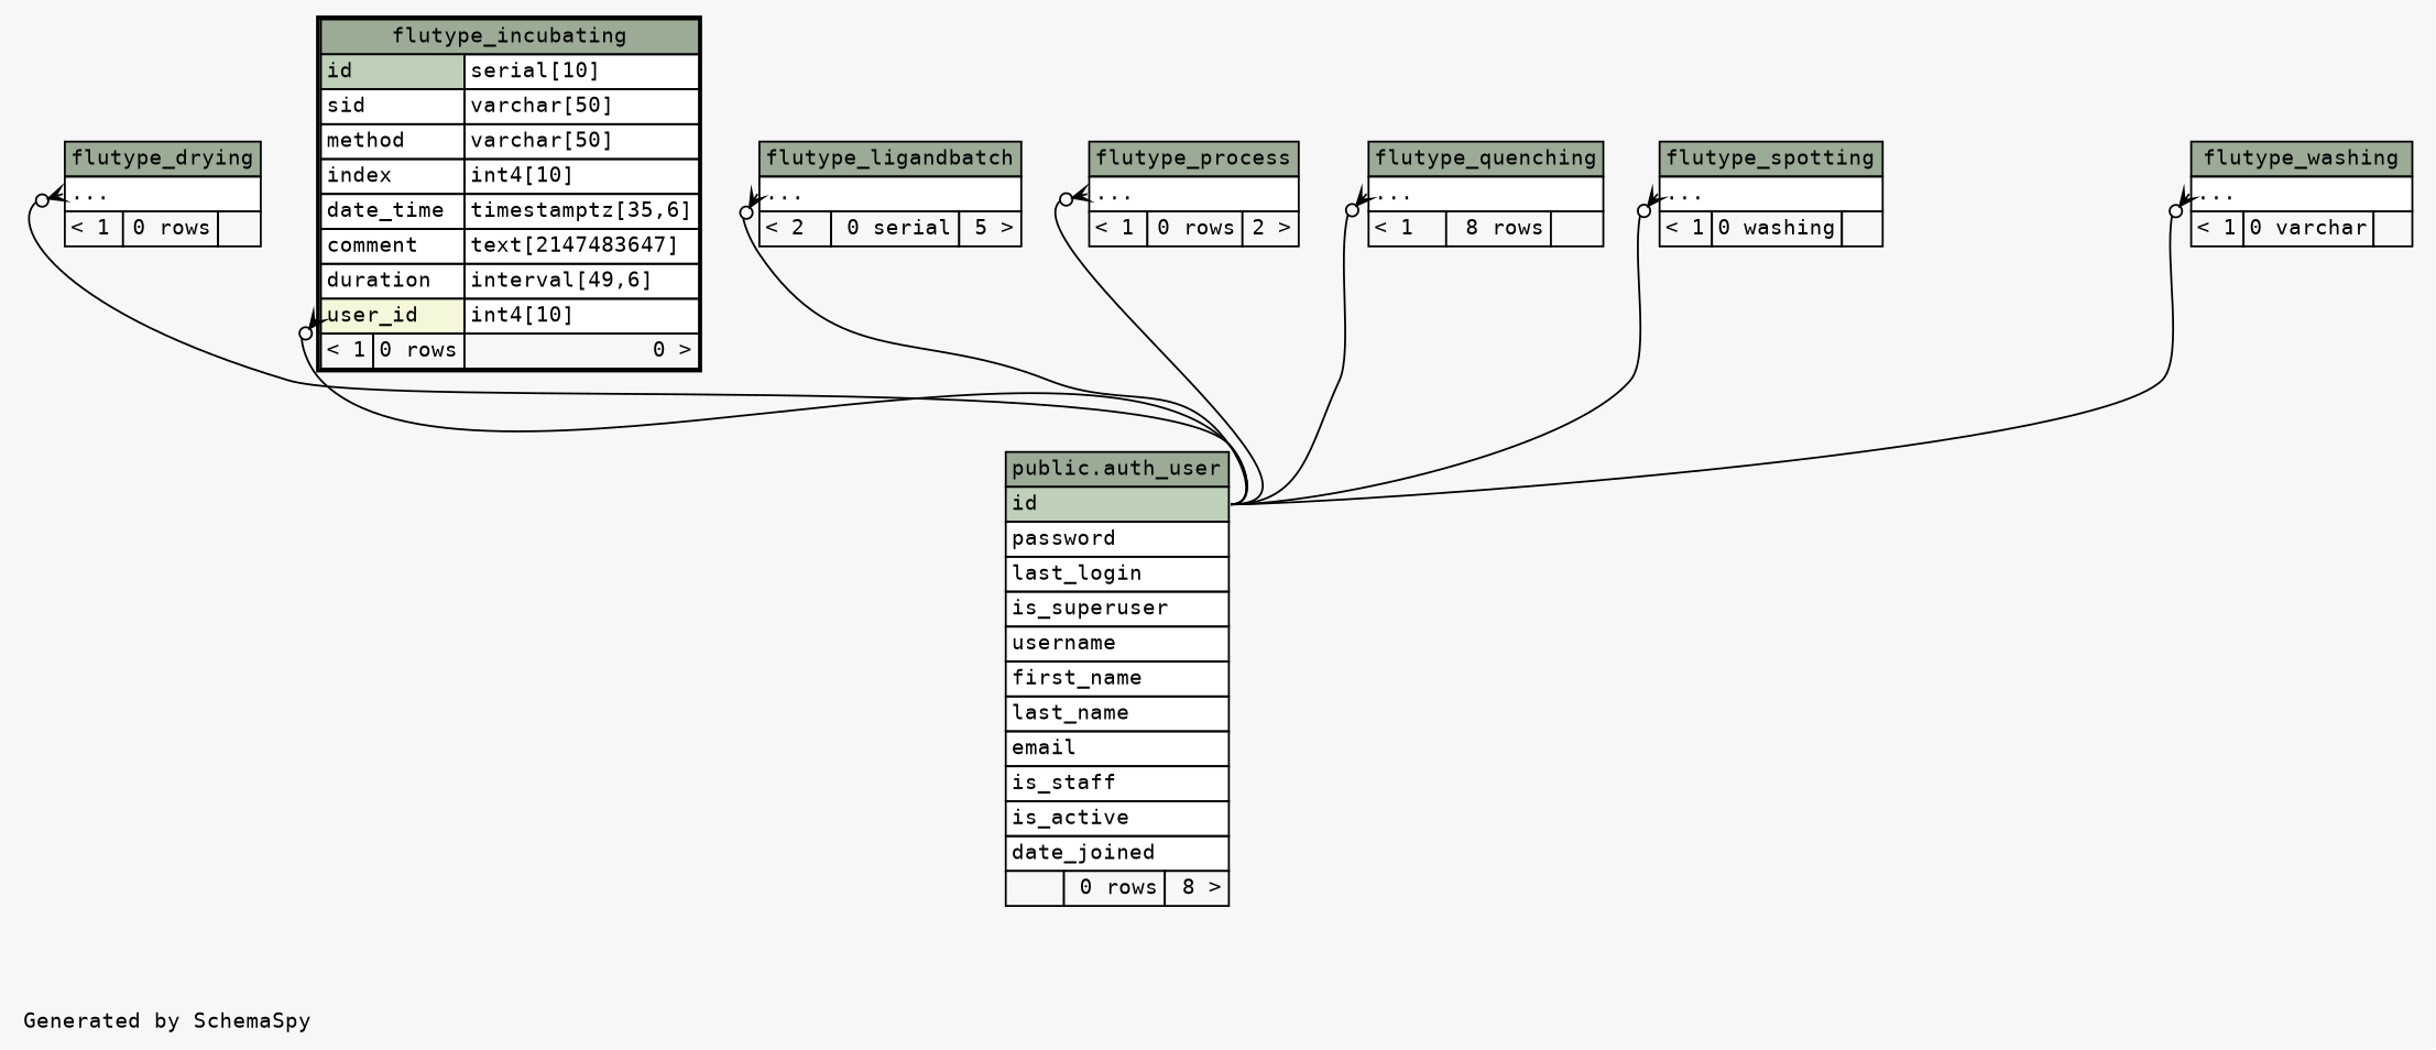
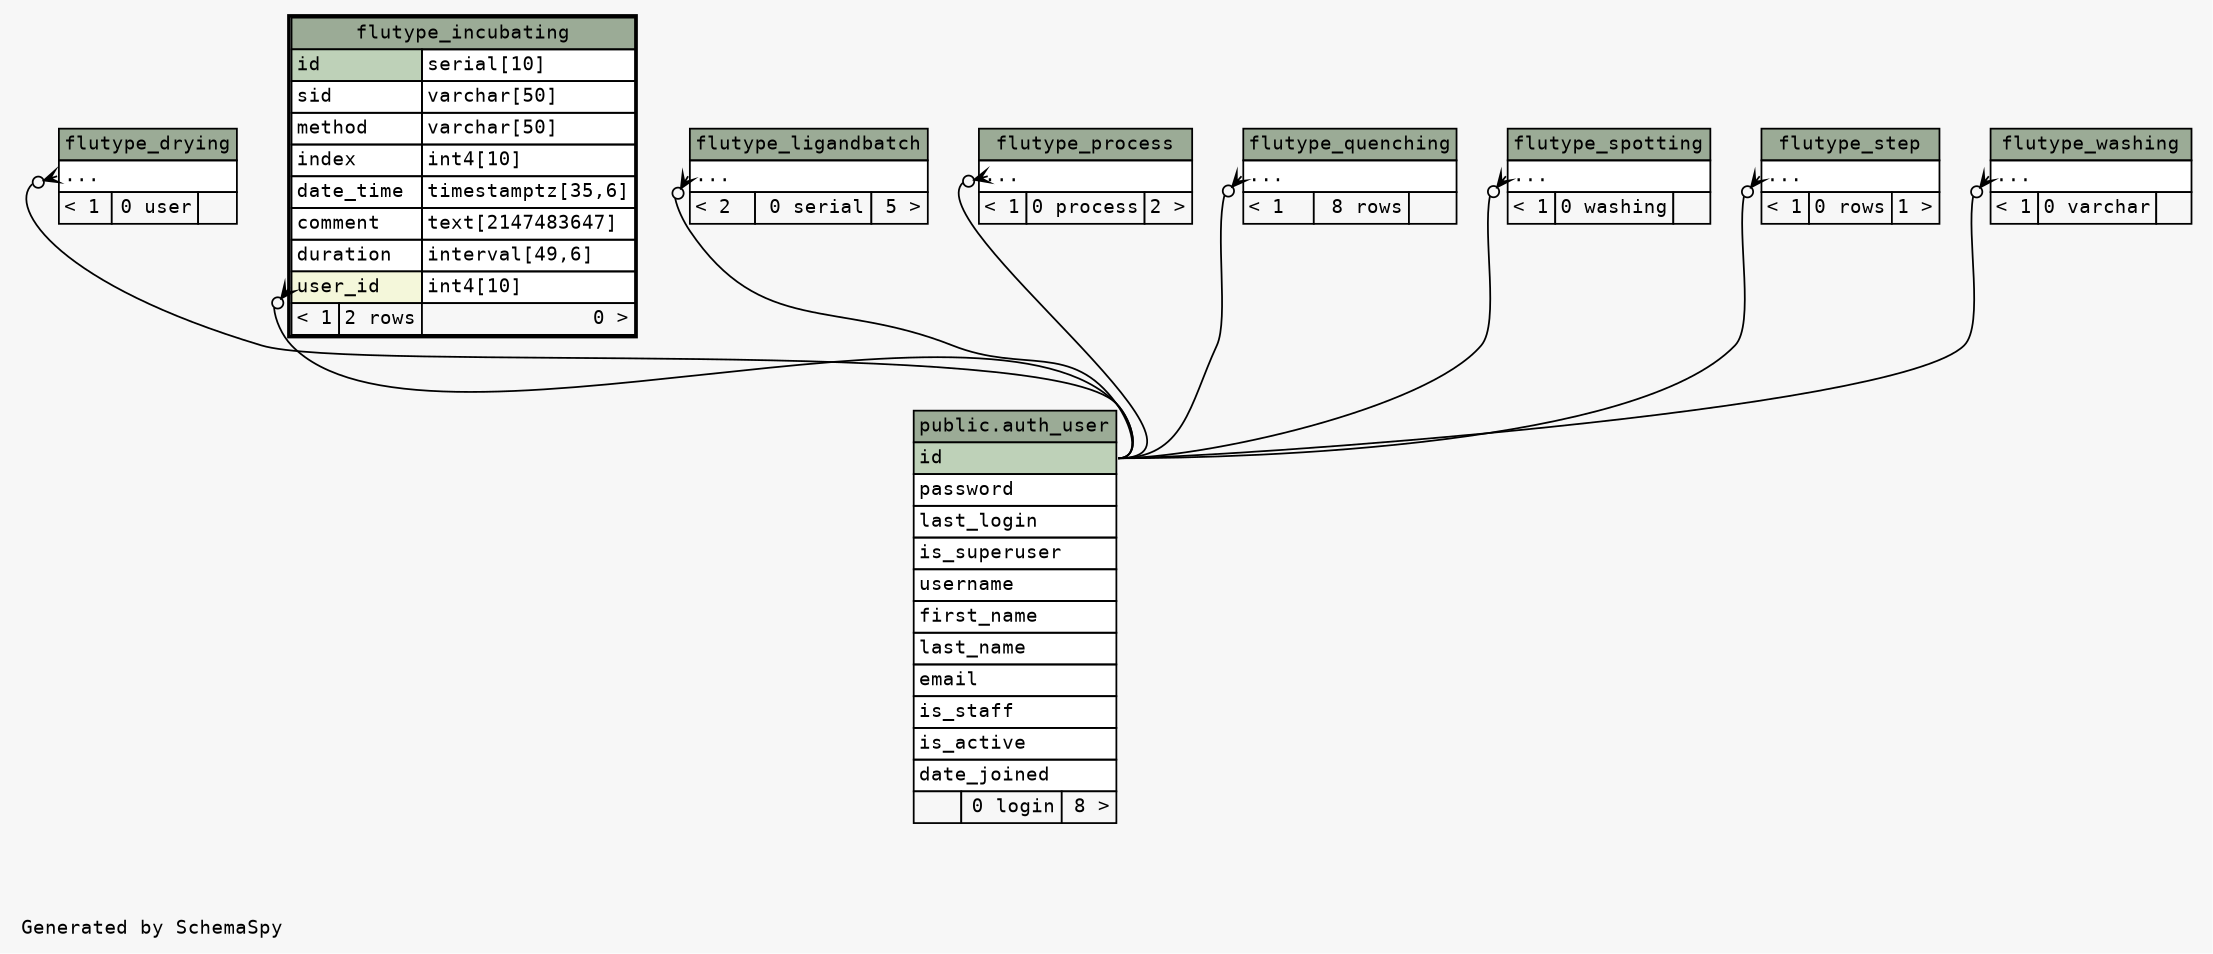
  digraph {
    bgcolor="#f7f7f7"
    fontname="DejaVu Sans Mono"
    fontsize=11
    label="\nGenerated by SchemaSpy"
    labeljust=l
    nodesep=0.18
    rankdir=TB
    ranksep=0.46
    node [fontname="DejaVu Sans Mono" fontsize=11 shape=plaintext]
    edge [arrowhead=none arrowsize=0.8 arrowtail=crowodot dir=back fontname="DejaVu Sans Mono" headport="id:e" tailport="elipses:w"]
-   n1 [label=<     <TABLE BORDER="0" CELLBORDER="1" CELLSPACING="0" BGCOLOR="#ffffff">       <TR><TD COLSPAN="3" BGCOLOR="#9bab96" ALIGN="CENTER">flutype_drying</TD></TR>       <TR><TD PORT="elipses" COLSPAN="3" ALIGN="LEFT">...</TD></TR>       <TR><TD ALIGN="LEFT" BGCOLOR="#f7f7f7">&lt; 1</TD><TD ALIGN="RIGHT" BGCOLOR="#f7f7f7">0 rows</TD><TD ALIGN="RIGHT" BGCOLOR="#f7f7f7">  </TD></TR>     </TABLE>>]
-   n2 [label=<     <TABLE BORDER="0" CELLBORDER="1" CELLSPACING="0" BGCOLOR="#ffffff">       <TR><TD COLSPAN="3" BGCOLOR="#9bab96" ALIGN="CENTER">public.auth_user</TD></TR>       <TR><TD PORT="id" COLSPAN="3" BGCOLOR="#bed1b8" ALIGN="LEFT">id</TD></TR>       <TR><TD PORT="password" COLSPAN="3" ALIGN="LEFT">password</TD></TR>       <TR><TD PORT="last_login" COLSPAN="3" ALIGN="LEFT">last_login</TD></TR>       <TR><TD PORT="is_superuser" COLSPAN="3" ALIGN="LEFT">is_superuser</TD></TR>       <TR><TD PORT="username" COLSPAN="3" ALIGN="LEFT">username</TD></TR>       <TR><TD PORT="first_name" COLSPAN="3" ALIGN="LEFT">first_name</TD></TR>       <TR><TD PORT="last_name" COLSPAN="3" ALIGN="LEFT">last_name</TD></TR>       <TR><TD PORT="email" COLSPAN="3" ALIGN="LEFT">email</TD></TR>       <TR><TD PORT="is_staff" COLSPAN="3" ALIGN="LEFT">is_staff</TD></TR>       <TR><TD PORT="is_active" COLSPAN="3" ALIGN="LEFT">is_active</TD></TR>       <TR><TD PORT="date_joined" COLSPAN="3" ALIGN="LEFT">date_joined</TD></TR>       <TR><TD ALIGN="LEFT" BGCOLOR="#f7f7f7">  </TD><TD ALIGN="RIGHT" BGCOLOR="#f7f7f7">0 rows</TD><TD ALIGN="RIGHT" BGCOLOR="#f7f7f7">8 &gt;</TD></TR>     </TABLE>>]
-   n3 [label=<     <TABLE BORDER="2" CELLBORDER="1" CELLSPACING="0" BGCOLOR="#ffffff">       <TR><TD COLSPAN="3" BGCOLOR="#9bab96" ALIGN="CENTER">flutype_incubating</TD></TR>       <TR><TD PORT="id" COLSPAN="2" BGCOLOR="#bed1b8" ALIGN="LEFT">id</TD><TD PORT="id.type" ALIGN="LEFT">serial[10]</TD></TR>       <TR><TD PORT="sid" COLSPAN="2" ALIGN="LEFT">sid</TD><TD PORT="sid.type" ALIGN="LEFT">varchar[50]</TD></TR>       <TR><TD PORT="method" COLSPAN="2" ALIGN="LEFT">method</TD><TD PORT="method.type" ALIGN="LEFT">varchar[50]</TD></TR>       <TR><TD PORT="index" COLSPAN="2" ALIGN="LEFT">index</TD><TD PORT="index.type" ALIGN="LEFT">int4[10]</TD></TR>       <TR><TD PORT="date_time" COLSPAN="2" ALIGN="LEFT">date_time</TD><TD PORT="date_time.type" ALIGN="LEFT">timestamptz[35,6]</TD></TR>       <TR><TD PORT="comment" COLSPAN="2" ALIGN="LEFT">comment</TD><TD PORT="comment.type" ALIGN="LEFT">text[2147483647]</TD></TR>       <TR><TD PORT="duration" COLSPAN="2" ALIGN="LEFT">duration</TD><TD PORT="duration.type" ALIGN="LEFT">interval[49,6]</TD></TR>       <TR><TD PORT="user_id" COLSPAN="2" BGCOLOR="#f4f7da" ALIGN="LEFT">user_id</TD><TD PORT="user_id.type" ALIGN="LEFT">int4[10]</TD></TR>       <TR><TD ALIGN="LEFT" BGCOLOR="#f7f7f7">&lt; 1</TD><TD ALIGN="RIGHT" BGCOLOR="#f7f7f7">0 rows</TD><TD ALIGN="RIGHT" BGCOLOR="#f7f7f7">0 &gt;</TD></TR>     </TABLE>>]
+   n1 [label=<     <TABLE BORDER="0" CELLBORDER="1" CELLSPACING="0" BGCOLOR="#ffffff">       <TR><TD COLSPAN="3" BGCOLOR="#9bab96" ALIGN="CENTER">flutype_drying</TD></TR>       <TR><TD PORT="elipses" COLSPAN="3" ALIGN="LEFT">...</TD></TR>       <TR><TD ALIGN="LEFT" BGCOLOR="#f7f7f7">&lt; 1</TD><TD ALIGN="RIGHT" BGCOLOR="#f7f7f7">0 user</TD><TD ALIGN="RIGHT" BGCOLOR="#f7f7f7">  </TD></TR>     </TABLE>>]
+   n2 [label=<     <TABLE BORDER="0" CELLBORDER="1" CELLSPACING="0" BGCOLOR="#ffffff">       <TR><TD COLSPAN="3" BGCOLOR="#9bab96" ALIGN="CENTER">public.auth_user</TD></TR>       <TR><TD PORT="id" COLSPAN="3" BGCOLOR="#bed1b8" ALIGN="LEFT">id</TD></TR>       <TR><TD PORT="password" COLSPAN="3" ALIGN="LEFT">password</TD></TR>       <TR><TD PORT="last_login" COLSPAN="3" ALIGN="LEFT">last_login</TD></TR>       <TR><TD PORT="is_superuser" COLSPAN="3" ALIGN="LEFT">is_superuser</TD></TR>       <TR><TD PORT="username" COLSPAN="3" ALIGN="LEFT">username</TD></TR>       <TR><TD PORT="first_name" COLSPAN="3" ALIGN="LEFT">first_name</TD></TR>       <TR><TD PORT="last_name" COLSPAN="3" ALIGN="LEFT">last_name</TD></TR>       <TR><TD PORT="email" COLSPAN="3" ALIGN="LEFT">email</TD></TR>       <TR><TD PORT="is_staff" COLSPAN="3" ALIGN="LEFT">is_staff</TD></TR>       <TR><TD PORT="is_active" COLSPAN="3" ALIGN="LEFT">is_active</TD></TR>       <TR><TD PORT="date_joined" COLSPAN="3" ALIGN="LEFT">date_joined</TD></TR>       <TR><TD ALIGN="LEFT" BGCOLOR="#f7f7f7">  </TD><TD ALIGN="RIGHT" BGCOLOR="#f7f7f7">0 login</TD><TD ALIGN="RIGHT" BGCOLOR="#f7f7f7">8 &gt;</TD></TR>     </TABLE>>]
+   n3 [label=<     <TABLE BORDER="2" CELLBORDER="1" CELLSPACING="0" BGCOLOR="#ffffff">       <TR><TD COLSPAN="3" BGCOLOR="#9bab96" ALIGN="CENTER">flutype_incubating</TD></TR>       <TR><TD PORT="id" COLSPAN="2" BGCOLOR="#bed1b8" ALIGN="LEFT">id</TD><TD PORT="id.type" ALIGN="LEFT">serial[10]</TD></TR>       <TR><TD PORT="sid" COLSPAN="2" ALIGN="LEFT">sid</TD><TD PORT="sid.type" ALIGN="LEFT">varchar[50]</TD></TR>       <TR><TD PORT="method" COLSPAN="2" ALIGN="LEFT">method</TD><TD PORT="method.type" ALIGN="LEFT">varchar[50]</TD></TR>       <TR><TD PORT="index" COLSPAN="2" ALIGN="LEFT">index</TD><TD PORT="index.type" ALIGN="LEFT">int4[10]</TD></TR>       <TR><TD PORT="date_time" COLSPAN="2" ALIGN="LEFT">date_time</TD><TD PORT="date_time.type" ALIGN="LEFT">timestamptz[35,6]</TD></TR>       <TR><TD PORT="comment" COLSPAN="2" ALIGN="LEFT">comment</TD><TD PORT="comment.type" ALIGN="LEFT">text[2147483647]</TD></TR>       <TR><TD PORT="duration" COLSPAN="2" ALIGN="LEFT">duration</TD><TD PORT="duration.type" ALIGN="LEFT">interval[49,6]</TD></TR>       <TR><TD PORT="user_id" COLSPAN="2" BGCOLOR="#f4f7da" ALIGN="LEFT">user_id</TD><TD PORT="user_id.type" ALIGN="LEFT">int4[10]</TD></TR>       <TR><TD ALIGN="LEFT" BGCOLOR="#f7f7f7">&lt; 1</TD><TD ALIGN="RIGHT" BGCOLOR="#f7f7f7">2 rows</TD><TD ALIGN="RIGHT" BGCOLOR="#f7f7f7">0 &gt;</TD></TR>     </TABLE>>]
    n4 [label=<     <TABLE BORDER="0" CELLBORDER="1" CELLSPACING="0" BGCOLOR="#ffffff">       <TR><TD COLSPAN="3" BGCOLOR="#9bab96" ALIGN="CENTER">flutype_ligandbatch</TD></TR>       <TR><TD PORT="elipses" COLSPAN="3" ALIGN="LEFT">...</TD></TR>       <TR><TD ALIGN="LEFT" BGCOLOR="#f7f7f7">&lt; 2</TD><TD ALIGN="RIGHT" BGCOLOR="#f7f7f7">0 serial</TD><TD ALIGN="RIGHT" BGCOLOR="#f7f7f7">5 &gt;</TD></TR>     </TABLE>>]
-   n5 [label=<     <TABLE BORDER="0" CELLBORDER="1" CELLSPACING="0" BGCOLOR="#ffffff">       <TR><TD COLSPAN="3" BGCOLOR="#9bab96" ALIGN="CENTER">flutype_process</TD></TR>       <TR><TD PORT="elipses" COLSPAN="3" ALIGN="LEFT">...</TD></TR>       <TR><TD ALIGN="LEFT" BGCOLOR="#f7f7f7">&lt; 1</TD><TD ALIGN="RIGHT" BGCOLOR="#f7f7f7">0 rows</TD><TD ALIGN="RIGHT" BGCOLOR="#f7f7f7">2 &gt;</TD></TR>     </TABLE>>]
+   n5 [label=<     <TABLE BORDER="0" CELLBORDER="1" CELLSPACING="0" BGCOLOR="#ffffff">       <TR><TD COLSPAN="3" BGCOLOR="#9bab96" ALIGN="CENTER">flutype_process</TD></TR>       <TR><TD PORT="elipses" COLSPAN="3" ALIGN="LEFT">...</TD></TR>       <TR><TD ALIGN="LEFT" BGCOLOR="#f7f7f7">&lt; 1</TD><TD ALIGN="RIGHT" BGCOLOR="#f7f7f7">0 process</TD><TD ALIGN="RIGHT" BGCOLOR="#f7f7f7">2 &gt;</TD></TR>     </TABLE>>]
    n6 [label=<     <TABLE BORDER="0" CELLBORDER="1" CELLSPACING="0" BGCOLOR="#ffffff">       <TR><TD COLSPAN="3" BGCOLOR="#9bab96" ALIGN="CENTER">flutype_quenching</TD></TR>       <TR><TD PORT="elipses" COLSPAN="3" ALIGN="LEFT">...</TD></TR>       <TR><TD ALIGN="LEFT" BGCOLOR="#f7f7f7">&lt; 1</TD><TD ALIGN="RIGHT" BGCOLOR="#f7f7f7">8 rows</TD><TD ALIGN="RIGHT" BGCOLOR="#f7f7f7">  </TD></TR>     </TABLE>>]
    n7 [label=<     <TABLE BORDER="0" CELLBORDER="1" CELLSPACING="0" BGCOLOR="#ffffff">       <TR><TD COLSPAN="3" BGCOLOR="#9bab96" ALIGN="CENTER">flutype_spotting</TD></TR>       <TR><TD PORT="elipses" COLSPAN="3" ALIGN="LEFT">...</TD></TR>       <TR><TD ALIGN="LEFT" BGCOLOR="#f7f7f7">&lt; 1</TD><TD ALIGN="RIGHT" BGCOLOR="#f7f7f7">0 washing</TD><TD ALIGN="RIGHT" BGCOLOR="#f7f7f7">  </TD></TR>     </TABLE>>]
+   n8 [label=<     <TABLE BORDER="0" CELLBORDER="1" CELLSPACING="0" BGCOLOR="#ffffff">       <TR><TD COLSPAN="3" BGCOLOR="#9bab96" ALIGN="CENTER">flutype_step</TD></TR>       <TR><TD PORT="elipses" COLSPAN="3" ALIGN="LEFT">...</TD></TR>       <TR><TD ALIGN="LEFT" BGCOLOR="#f7f7f7">&lt; 1</TD><TD ALIGN="RIGHT" BGCOLOR="#f7f7f7">0 rows</TD><TD ALIGN="RIGHT" BGCOLOR="#f7f7f7">1 &gt;</TD></TR>     </TABLE>>]
    n9 [label=<     <TABLE BORDER="0" CELLBORDER="1" CELLSPACING="0" BGCOLOR="#ffffff">       <TR><TD COLSPAN="3" BGCOLOR="#9bab96" ALIGN="CENTER">flutype_washing</TD></TR>       <TR><TD PORT="elipses" COLSPAN="3" ALIGN="LEFT">...</TD></TR>       <TR><TD ALIGN="LEFT" BGCOLOR="#f7f7f7">&lt; 1</TD><TD ALIGN="RIGHT" BGCOLOR="#f7f7f7">0 varchar</TD><TD ALIGN="RIGHT" BGCOLOR="#f7f7f7">  </TD></TR>     </TABLE>>]
    n1 -> n2
    n3 -> n2 [tailport="user_id:w"]
    n4 -> n2
    n5 -> n2
    n6 -> n2
    n7 -> n2
+   n8 -> n2
    n9 -> n2
  }
